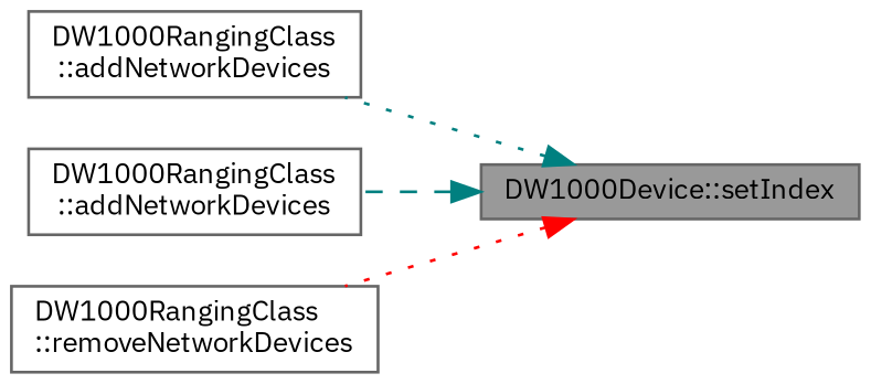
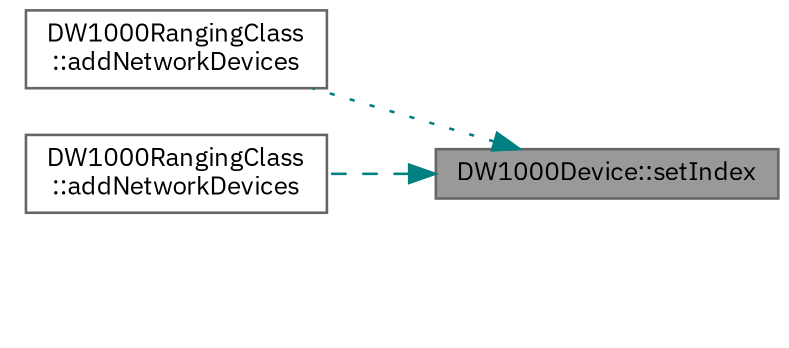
  digraph {
    fontname="IBM Plex Sans"
    rankdir=RL
    node [color=grey40 fillcolor=white fontname="IBM Plex Sans" fontsize=10 shape=box style=filled]
    edge [color=teal dir=back fontname="IBM Plex Sans" fontsize=10 labelfontname=Helvetica labelfontsize=10 style=dotted]
    n1 [color=gray40 fillcolor=grey60 fontcolor=black height=0.2 label="DW1000Device::setIndex" width=0.4]
    n2 [height=0.2 label="DW1000RangingClass\l::addNetworkDevices" width=0.4]
    n3 [height=0.2 label="DW1000RangingClass\l::addNetworkDevices" width=0.4]
-   n4 [height=0.2 label="DW1000RangingClass\l::removeNetworkDevices" width=0.4]
    n1 -> n2
    n1 -> n3 [style=dashed]
-   n1 -> n4 [color=red]
  }
